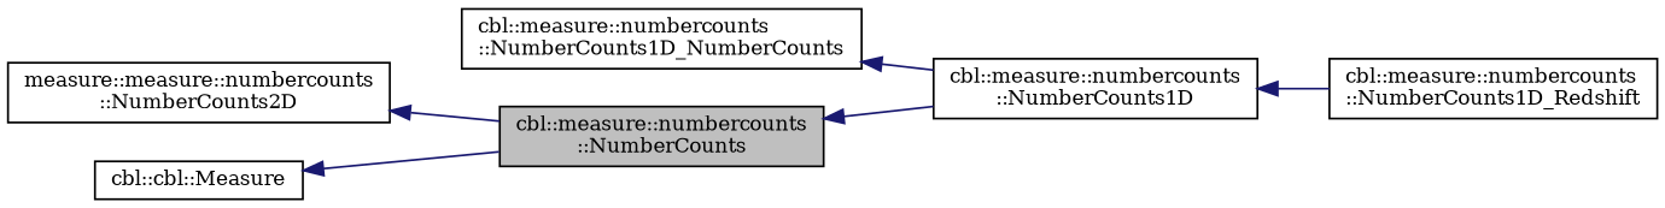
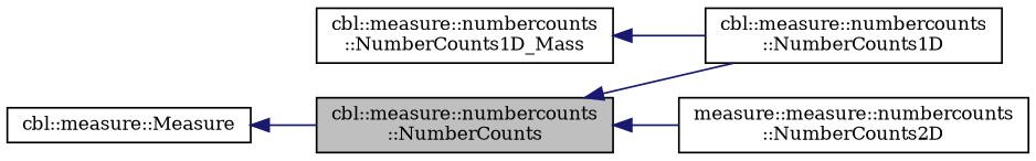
  digraph {
    fontname="DejaVu Serif"
    rankdir=LR
    node [color=black fillcolor=white fontname="DejaVu Serif" fontsize=10 shape=record style=filled]
    edge [color=midnightblue dir=back fontname="DejaVu Serif" fontsize=10 labelfontname=Helvetica labelfontsize=10 style=solid]
    n1 [fillcolor=grey75 fontcolor=black height=0.2 label="cbl::measure::numbercounts\l::NumberCounts" width=0.4]
    n2 [height=0.2 label="cbl::measure::numbercounts\l::NumberCounts1D" width=0.4]
    n3 [height=0.2 label="measure::measure::numbercounts\l::NumberCounts2D" width=0.4]
-   n4 [height=0.2 label="cbl::measure::numbercounts\l::NumberCounts1D_Redshift" width=0.4]
-   n5 [height=0.2 label="cbl::cbl::Measure" width=0.4]
-   n6 [height=0.2 label="cbl::measure::numbercounts\l::NumberCounts1D_NumberCounts" width=0.4]
+   n5 [height=0.2 label="cbl::measure::Measure" width=0.4]
+   n6 [height=0.2 label="cbl::measure::numbercounts\l::NumberCounts1D_Mass" width=0.4]
    n1 -> n2
-   n3 -> n1
-   n2 -> n4
+   n1 -> n3
    n5 -> n1
    n6 -> n2
  }
